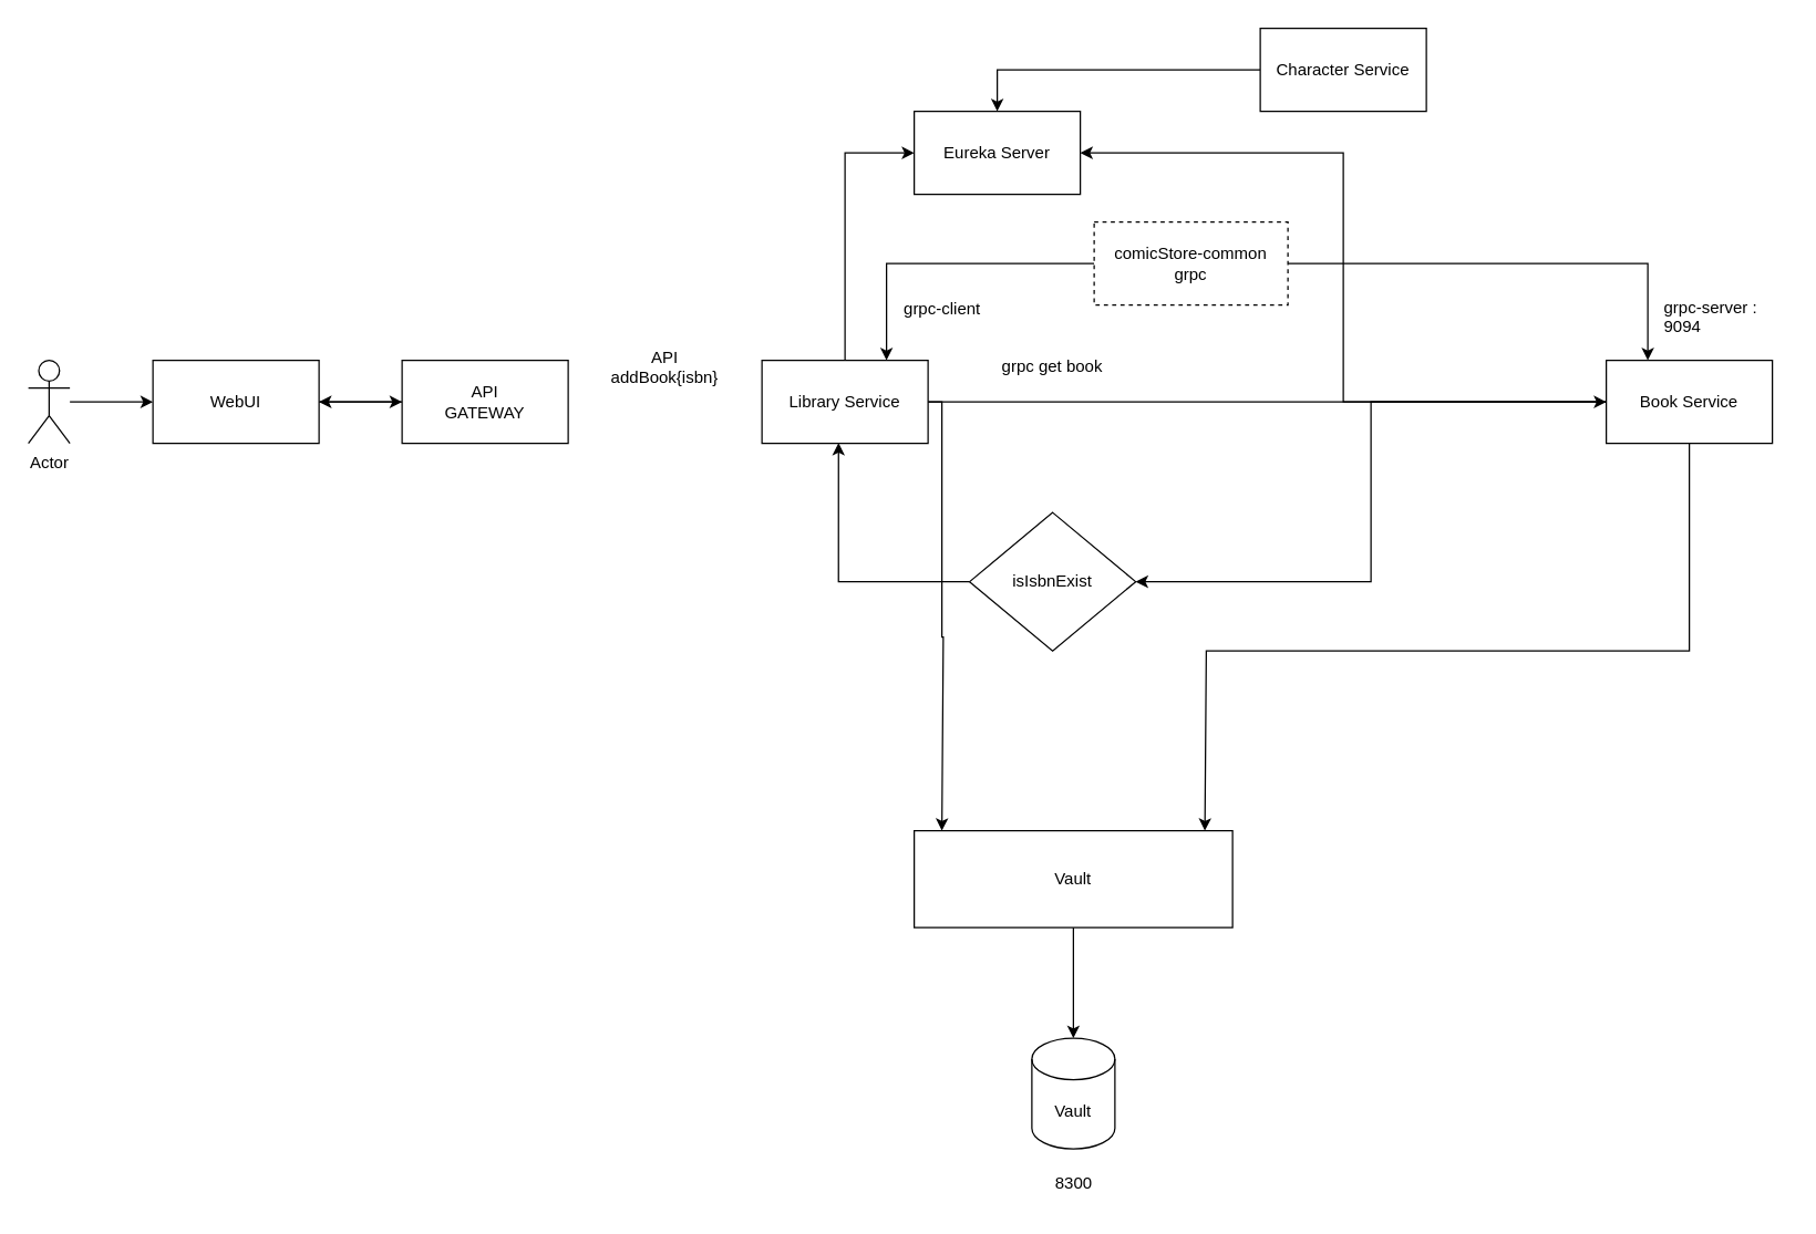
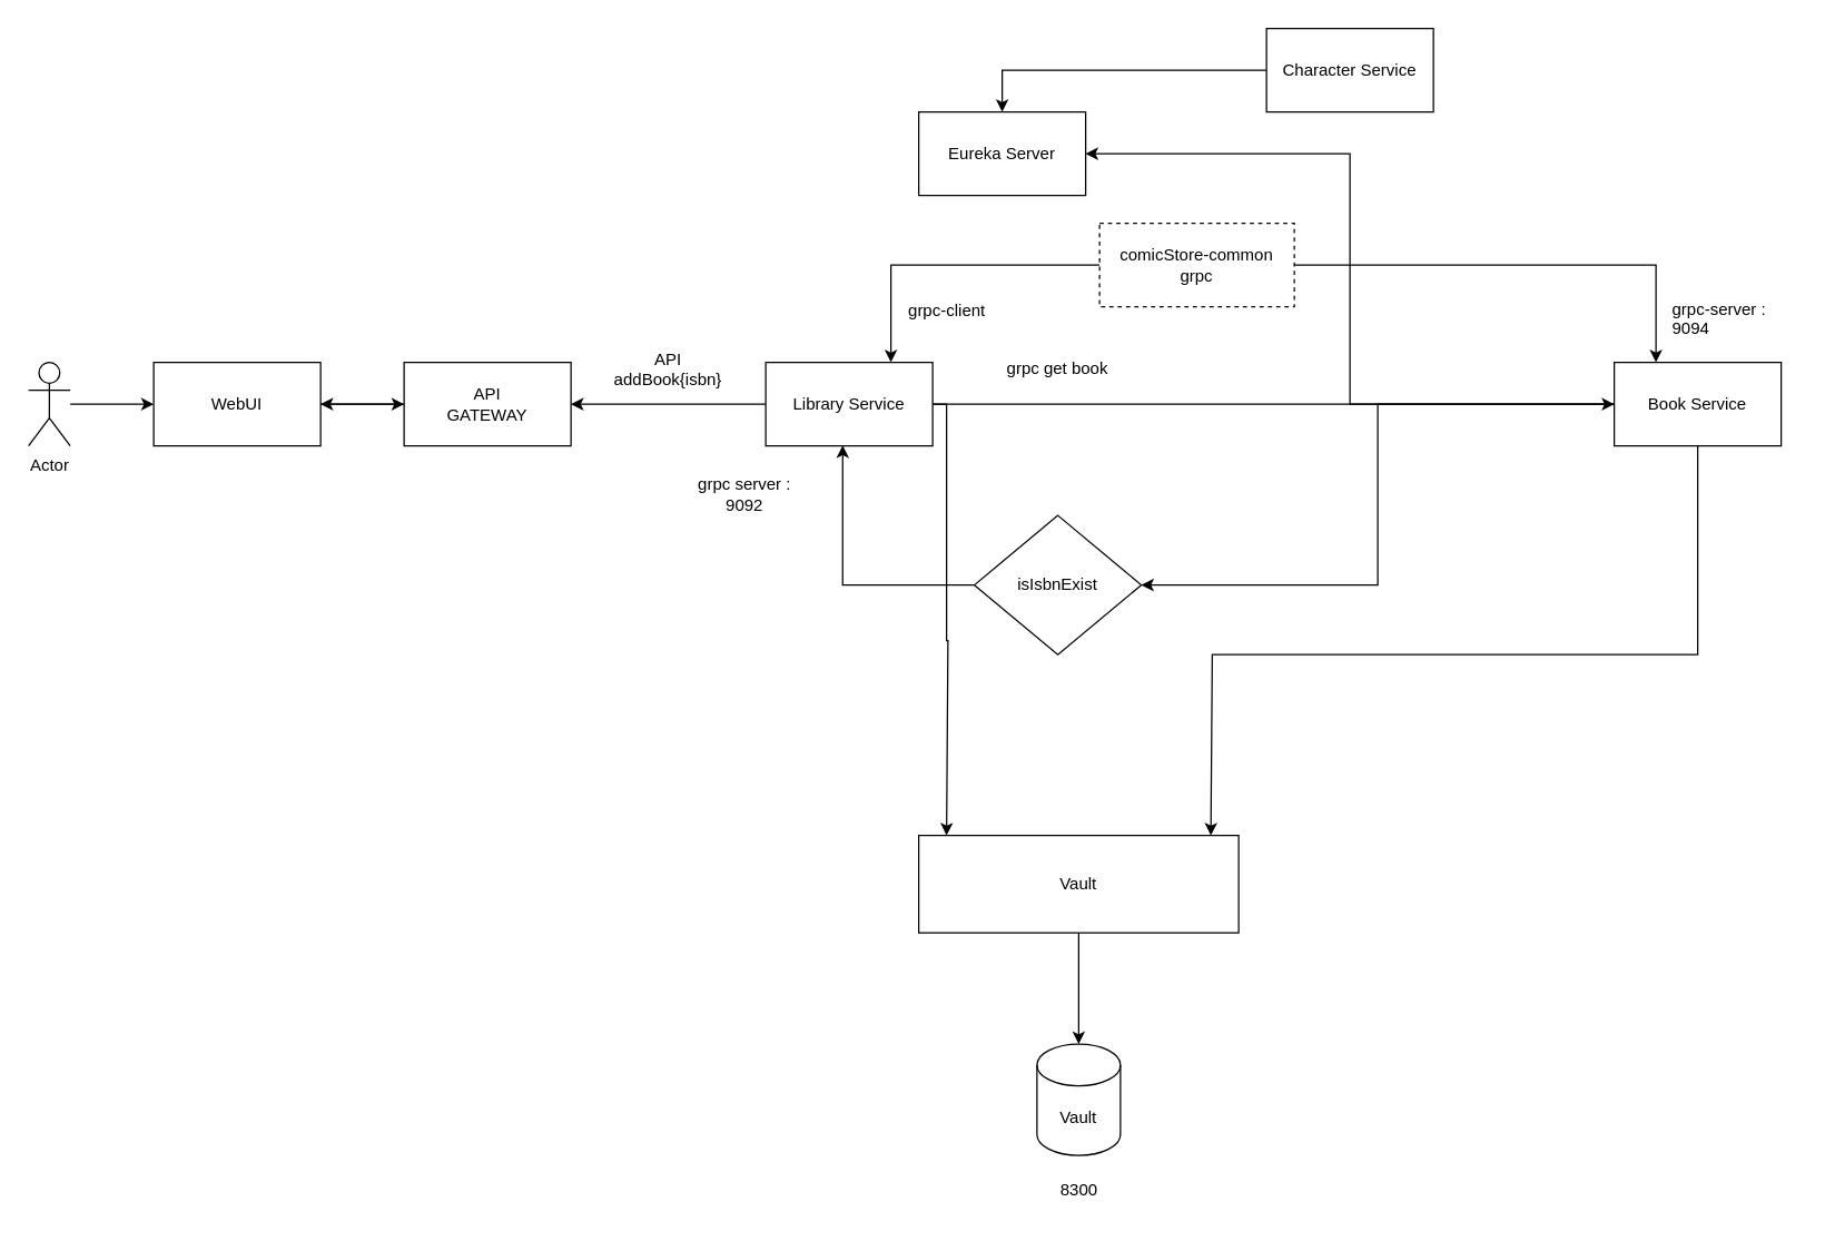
  <mxCell id="0" />
  <mxCell id="1" parent="0" />
  <mxCell id="2" style="edgeStyle=orthogonalEdgeStyle;rounded=0;orthogonalLoop=1;jettySize=auto;html=1;entryX=0;entryY=0.5;entryDx=0;entryDy=0;" parent="1" source="3" target="5" edge="1"><mxGeometry relative="1" as="geometry" /></mxCell>
  <mxCell id="3" value="Actor" style="shape=umlActor;verticalLabelPosition=bottom;verticalAlign=top;html=1;outlineConnect=0;" parent="1" vertex="1"><mxGeometry x="20" y="260" width="30" height="60" as="geometry" /></mxCell>
  <mxCell id="4" style="edgeStyle=orthogonalEdgeStyle;rounded=0;orthogonalLoop=1;jettySize=auto;html=1;" parent="1" source="5" edge="1"><mxGeometry relative="1" as="geometry"><mxPoint x="290" y="290" as="targetPoint" /></mxGeometry></mxCell>
  <mxCell id="5" value="WebUI" style="rounded=0;whiteSpace=wrap;html=1;rotation=0;" parent="1" vertex="1"><mxGeometry x="110" y="260" width="120" height="60" as="geometry" /></mxCell>
  <mxCell id="6" style="edgeStyle=orthogonalEdgeStyle;rounded=0;orthogonalLoop=1;jettySize=auto;html=1;" parent="1" source="7" target="5" edge="1"><mxGeometry relative="1" as="geometry"><mxPoint x="480" y="290" as="targetPoint" /></mxGeometry></mxCell>
  <mxCell id="7" value="&lt;div&gt;API&lt;/div&gt;&lt;div&gt;GATEWAY&lt;br&gt;&lt;/div&gt;" style="rounded=0;whiteSpace=wrap;html=1;rotation=0;" parent="1" vertex="1"><mxGeometry x="290" y="260" width="120" height="60" as="geometry" /></mxCell>
- <mxCell id="8" style="edgeStyle=orthogonalEdgeStyle;rounded=0;orthogonalLoop=1;jettySize=auto;html=1;entryX=0;entryY=0.5;entryDx=0;entryDy=0;" parent="1" source="11" target="13" edge="1"><mxGeometry relative="1" as="geometry" /></mxCell>
+ <mxCell id="8" style="edgeStyle=orthogonalEdgeStyle;rounded=0;orthogonalLoop=1;jettySize=auto;html=1;" parent="1" source="11" target="7" edge="1"><mxGeometry relative="1" as="geometry" /></mxCell>
  <mxCell id="9" style="edgeStyle=orthogonalEdgeStyle;rounded=0;orthogonalLoop=1;jettySize=auto;html=1;entryX=0;entryY=0.5;entryDx=0;entryDy=0;" parent="1" source="11" edge="1"><mxGeometry relative="1" as="geometry"><mxPoint x="680" y="600" as="targetPoint" /><Array as="points"><mxPoint x="680" y="290" /><mxPoint x="680" y="460" /><mxPoint x="681" y="460" /></Array></mxGeometry></mxCell>
  <mxCell id="10" style="edgeStyle=orthogonalEdgeStyle;rounded=0;orthogonalLoop=1;jettySize=auto;html=1;" edge="1" parent="1" source="11" target="17"><mxGeometry relative="1" as="geometry" /></mxCell>
  <mxCell id="11" value="Library Service" style="rounded=0;whiteSpace=wrap;html=1;rotation=0;" parent="1" vertex="1"><mxGeometry x="550" y="260" width="120" height="60" as="geometry" /></mxCell>
  <mxCell id="12" value="&lt;div&gt;API&lt;/div&gt;&lt;div&gt;addBook{isbn}&lt;br&gt;&lt;/div&gt;" style="text;html=1;strokeColor=none;fillColor=none;align=center;verticalAlign=middle;whiteSpace=wrap;rounded=0;" parent="1" vertex="1"><mxGeometry x="430" y="250" width="100" height="30" as="geometry" /></mxCell>
  <mxCell id="13" value="Eureka Server" style="rounded=0;whiteSpace=wrap;html=1;" parent="1" vertex="1"><mxGeometry x="660" y="80" width="120" height="60" as="geometry" /></mxCell>
  <mxCell id="14" style="edgeStyle=orthogonalEdgeStyle;rounded=0;orthogonalLoop=1;jettySize=auto;html=1;entryX=1;entryY=0.5;entryDx=0;entryDy=0;" parent="1" source="17" target="13" edge="1"><mxGeometry relative="1" as="geometry" /></mxCell>
  <mxCell id="15" style="edgeStyle=orthogonalEdgeStyle;rounded=0;orthogonalLoop=1;jettySize=auto;html=1;entryX=1;entryY=0.5;entryDx=0;entryDy=0;" parent="1" source="17" target="21" edge="1"><mxGeometry relative="1" as="geometry" /></mxCell>
  <mxCell id="16" style="edgeStyle=orthogonalEdgeStyle;rounded=0;orthogonalLoop=1;jettySize=auto;html=1;entryX=1;entryY=0.5;entryDx=0;entryDy=0;" parent="1" source="17" edge="1"><mxGeometry relative="1" as="geometry"><mxPoint x="870" y="600" as="targetPoint" /><Array as="points"><mxPoint x="1220" y="470" /><mxPoint x="871" y="470" /></Array></mxGeometry></mxCell>
  <mxCell id="17" value="Book Service" style="rounded=0;whiteSpace=wrap;html=1;rotation=0;" parent="1" vertex="1"><mxGeometry x="1160" y="260" width="120" height="60" as="geometry" /></mxCell>
  <mxCell id="18" value="grpc get book" style="text;html=1;strokeColor=none;fillColor=none;align=center;verticalAlign=middle;whiteSpace=wrap;rounded=0;" parent="1" vertex="1"><mxGeometry x="695" y="250" width="130" height="30" as="geometry" /></mxCell>
  <mxCell id="19" style="edgeStyle=orthogonalEdgeStyle;rounded=0;orthogonalLoop=1;jettySize=auto;html=1;entryX=0.5;entryY=0;entryDx=0;entryDy=0;" parent="1" source="20" target="13" edge="1"><mxGeometry relative="1" as="geometry" /></mxCell>
  <mxCell id="20" value="Character Service" style="rounded=0;whiteSpace=wrap;html=1;" parent="1" vertex="1"><mxGeometry x="910" y="20" width="120" height="60" as="geometry" /></mxCell>
  <mxCell id="21" value="isIsbnExist" style="rhombus;whiteSpace=wrap;html=1;" parent="1" vertex="1"><mxGeometry x="700" y="370" width="120" height="100" as="geometry" /></mxCell>
  <mxCell id="22" style="edgeStyle=orthogonalEdgeStyle;rounded=0;orthogonalLoop=1;jettySize=auto;html=1;entryX=0.461;entryY=0.994;entryDx=0;entryDy=0;entryPerimeter=0;" parent="1" source="21" target="11" edge="1"><mxGeometry relative="1" as="geometry" /></mxCell>
  <mxCell id="23" value="Vault" style="shape=cylinder3;whiteSpace=wrap;html=1;boundedLbl=1;backgroundOutline=1;size=15;" parent="1" vertex="1"><mxGeometry x="745" y="750" width="60" height="80" as="geometry" /></mxCell>
  <mxCell id="24" value="8300" style="text;html=1;align=center;verticalAlign=middle;resizable=0;points=[];autosize=1;strokeColor=none;fillColor=none;" parent="1" vertex="1"><mxGeometry x="750" y="840" width="50" height="30" as="geometry" /></mxCell>
  <mxCell id="25" value="Vault" style="rounded=0;whiteSpace=wrap;html=1;" parent="1" vertex="1"><mxGeometry x="660" y="600" width="230" height="70" as="geometry" /></mxCell>
  <mxCell id="26" style="edgeStyle=orthogonalEdgeStyle;rounded=0;orthogonalLoop=1;jettySize=auto;html=1;entryX=0.5;entryY=0;entryDx=0;entryDy=0;entryPerimeter=0;" parent="1" source="25" target="23" edge="1"><mxGeometry relative="1" as="geometry" /></mxCell>
  <mxCell id="27" style="edgeStyle=orthogonalEdgeStyle;rounded=0;orthogonalLoop=1;jettySize=auto;html=1;entryX=0.75;entryY=0;entryDx=0;entryDy=0;" edge="1" parent="1" source="29" target="11"><mxGeometry relative="1" as="geometry" /></mxCell>
  <mxCell id="28" style="edgeStyle=orthogonalEdgeStyle;rounded=0;orthogonalLoop=1;jettySize=auto;html=1;entryX=0.25;entryY=0;entryDx=0;entryDy=0;" edge="1" parent="1" source="29" target="17"><mxGeometry relative="1" as="geometry" /></mxCell>
  <mxCell id="29" value="&lt;div&gt;comicStore-common&lt;/div&gt;&lt;div&gt;grpc&lt;br&gt;&lt;/div&gt;" style="rounded=0;whiteSpace=wrap;html=1;dashed=1;" vertex="1" parent="1"><mxGeometry x="790" y="160" width="140" height="60" as="geometry" /></mxCell>
  <mxCell id="30" value="grpc-client" style="text;html=1;align=center;verticalAlign=middle;resizable=0;points=[];autosize=1;strokeColor=none;fillColor=none;" vertex="1" parent="1"><mxGeometry x="640" y="208" width="80" height="30" as="geometry" /></mxCell>
  <mxCell id="31" value="grpc-server : 9094" style="text;whiteSpace=wrap;html=1;" vertex="1" parent="1"><mxGeometry x="1200" y="208" width="90" height="40" as="geometry" /></mxCell>
+ <mxCell id="32" value="grpc server : 9092" style="text;html=1;strokeColor=none;fillColor=none;align=center;verticalAlign=middle;whiteSpace=wrap;rounded=0;" vertex="1" parent="1"><mxGeometry x="490" y="330" width="90" height="50" as="geometry" /></mxCell>
  <mxCell id="33" value="&lt;div&gt;&lt;br&gt;&lt;/div&gt;&lt;div&gt;&lt;br&gt;&lt;/div&gt;" style="text;html=1;strokeColor=none;fillColor=none;align=center;verticalAlign=middle;whiteSpace=wrap;rounded=0;" vertex="1" parent="1"><mxGeometry x="990" y="140" width="90" height="50" as="geometry" /></mxCell>
